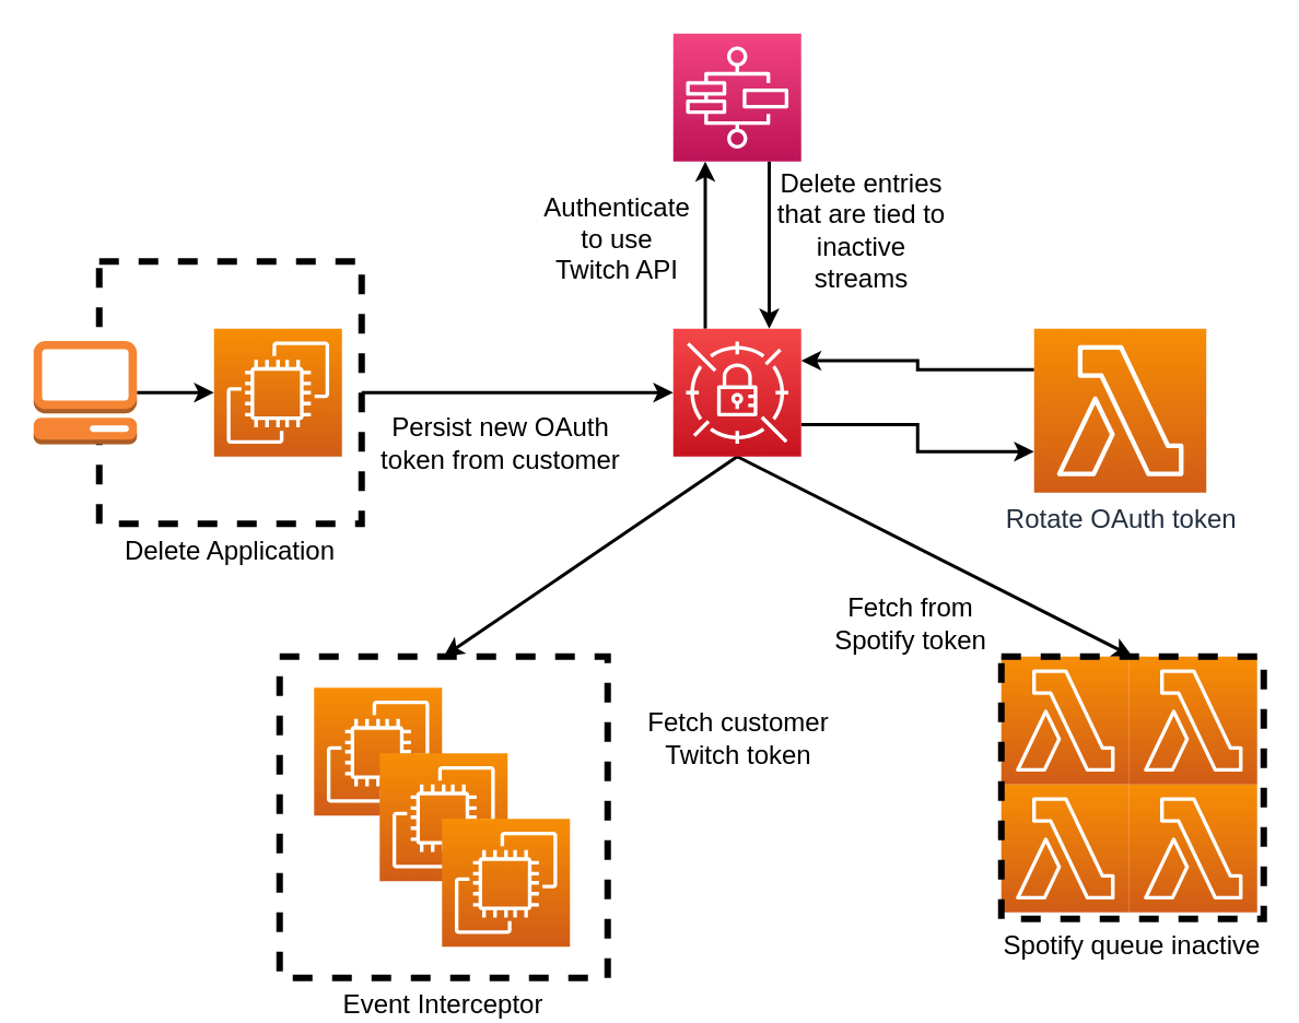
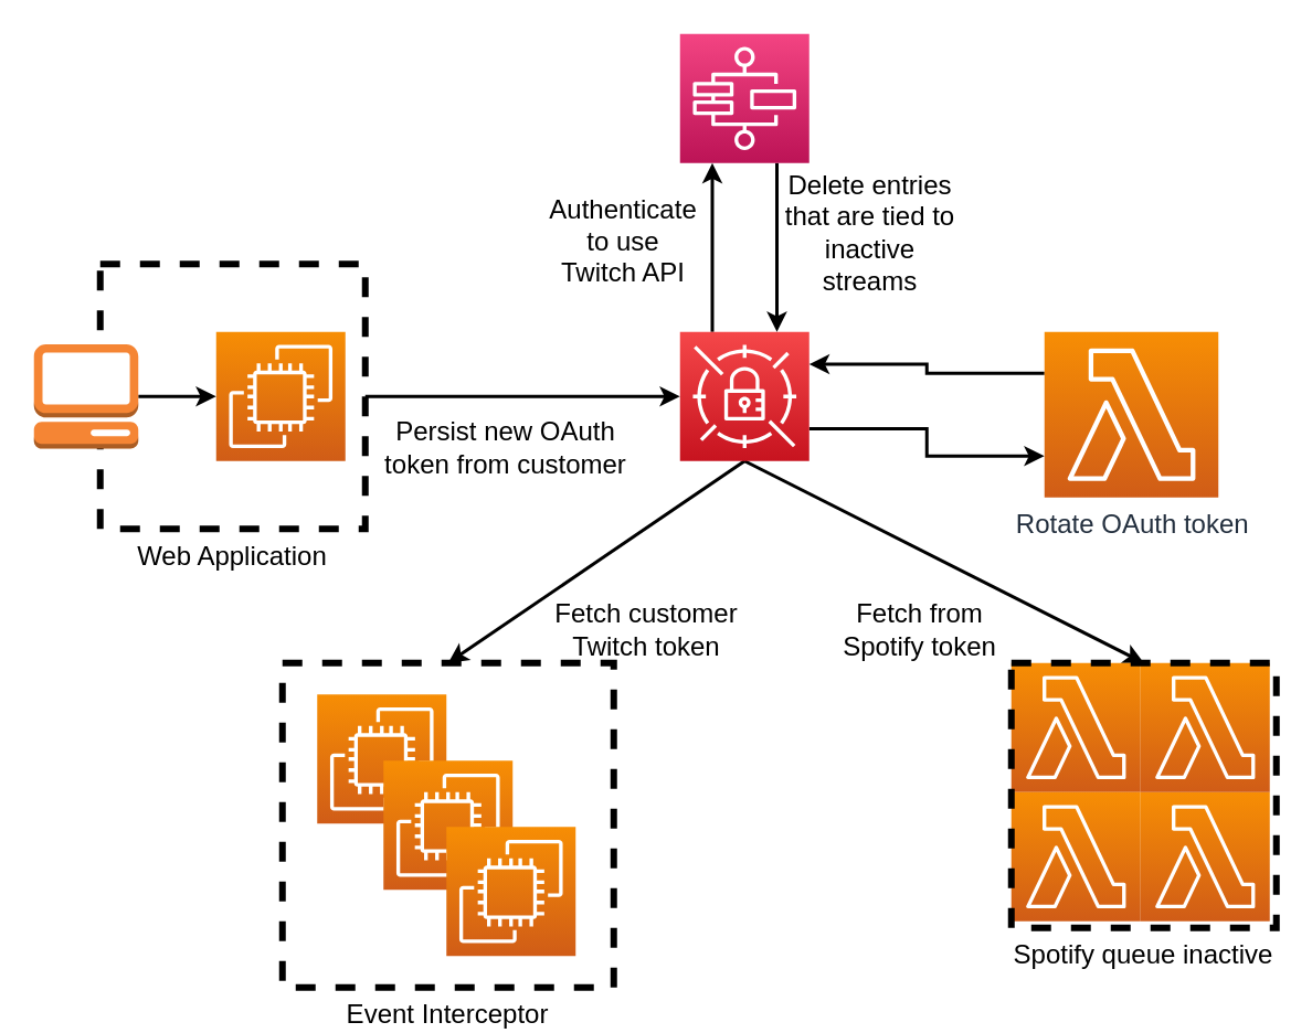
  <mxCell id="0" />
  <mxCell id="1" parent="0" />
  <mxCell id="2" value="Event Interceptor" style="rounded=0;whiteSpace=wrap;html=1;fillColor=none;strokeColor=#000000;dashed=1;strokeWidth=4;fontColor=#000000;labelPosition=center;verticalLabelPosition=bottom;align=center;verticalAlign=top;fontSize=16;" vertex="1" parent="1"><mxGeometry x="170" y="400" width="200" height="196" as="geometry" /></mxCell>
  <mxCell id="3" value="" style="orthogonalLoop=1;jettySize=auto;html=1;exitX=1;exitY=0.5;exitDx=0;exitDy=0;entryX=0;entryY=0.5;entryDx=0;entryDy=0;entryPerimeter=0;strokeColor=#000000;strokeWidth=2;fontSize=16;fontColor=#000000;labelBackgroundColor=none;labelBorderColor=none;spacing=2;spacingTop=0;jumpStyle=none;rounded=0;" edge="1" parent="1" source="4" target="12"><mxGeometry x="-0.018" y="30" relative="1" as="geometry"><mxPoint as="offset" /></mxGeometry></mxCell>
- <mxCell id="4" value="Delete Application" style="rounded=0;whiteSpace=wrap;html=1;fillColor=none;strokeColor=#000000;dashed=1;strokeWidth=4;fontColor=#000000;labelPosition=center;verticalLabelPosition=bottom;align=center;verticalAlign=top;fontSize=16;" vertex="1" parent="1"><mxGeometry x="60" y="159" width="160" height="160" as="geometry" /></mxCell>
+ <mxCell id="4" value="Web Application" style="rounded=0;whiteSpace=wrap;html=1;fillColor=none;strokeColor=#000000;dashed=1;strokeWidth=4;fontColor=#000000;labelPosition=center;verticalLabelPosition=bottom;align=center;verticalAlign=top;fontSize=16;" vertex="1" parent="1"><mxGeometry x="60" y="159" width="160" height="160" as="geometry" /></mxCell>
  <mxCell id="5" value="" style="points=[[0,0,0],[0.25,0,0],[0.5,0,0],[0.75,0,0],[1,0,0],[0,1,0],[0.25,1,0],[0.5,1,0],[0.75,1,0],[1,1,0],[0,0.25,0],[0,0.5,0],[0,0.75,0],[1,0.25,0],[1,0.5,0],[1,0.75,0]];outlineConnect=0;fontColor=#232F3E;gradientColor=#F78E04;gradientDirection=north;fillColor=#D05C17;strokeColor=#ffffff;dashed=0;verticalLabelPosition=bottom;verticalAlign=top;align=center;html=1;fontSize=12;fontStyle=0;aspect=fixed;shape=mxgraph.aws4.resourceIcon;resIcon=mxgraph.aws4.ec2;" vertex="1" parent="1"><mxGeometry x="130" y="200" width="78" height="78" as="geometry" /></mxCell>
  <mxCell id="6" style="edgeStyle=orthogonalEdgeStyle;rounded=0;orthogonalLoop=1;jettySize=auto;html=1;exitX=1;exitY=0.5;exitDx=0;exitDy=0;exitPerimeter=0;entryX=0;entryY=0.5;entryDx=0;entryDy=0;entryPerimeter=0;strokeColor=#000000;strokeWidth=2;" edge="1" parent="1" source="7" target="5"><mxGeometry relative="1" as="geometry" /></mxCell>
  <mxCell id="7" value="" style="outlineConnect=0;dashed=0;verticalLabelPosition=bottom;verticalAlign=top;align=center;html=1;shape=mxgraph.aws3.management_console;fillColor=#F58534;gradientColor=none;strokeColor=#000000;strokeWidth=4;" vertex="1" parent="1"><mxGeometry x="20" y="207.5" width="63" height="63" as="geometry" /></mxCell>
  <mxCell id="8" style="edgeStyle=orthogonalEdgeStyle;rounded=0;orthogonalLoop=1;jettySize=auto;html=1;exitX=1;exitY=0.75;exitDx=0;exitDy=0;exitPerimeter=0;entryX=0;entryY=0.75;entryDx=0;entryDy=0;entryPerimeter=0;strokeColor=#000000;strokeWidth=2;fontSize=16;fontColor=#000000;" edge="1" parent="1" source="12" target="14"><mxGeometry relative="1" as="geometry" /></mxCell>
  <mxCell id="9" style="rounded=0;jumpStyle=none;orthogonalLoop=1;jettySize=auto;html=1;exitX=0.5;exitY=1;exitDx=0;exitDy=0;exitPerimeter=0;entryX=0.5;entryY=0;entryDx=0;entryDy=0;labelBackgroundColor=none;strokeColor=#000000;strokeWidth=2;fontSize=16;fontColor=#000000;" edge="1" parent="1" source="12" target="2"><mxGeometry relative="1" as="geometry" /></mxCell>
  <mxCell id="10" style="edgeStyle=none;rounded=0;jumpStyle=none;orthogonalLoop=1;jettySize=auto;html=1;exitX=0.5;exitY=1;exitDx=0;exitDy=0;exitPerimeter=0;entryX=0.5;entryY=0;entryDx=0;entryDy=0;labelBackgroundColor=none;strokeColor=#000000;strokeWidth=2;fontSize=16;fontColor=#000000;" edge="1" parent="1" source="12" target="22"><mxGeometry relative="1" as="geometry" /></mxCell>
  <mxCell id="11" value="" style="edgeStyle=none;rounded=0;jumpStyle=none;orthogonalLoop=1;jettySize=auto;html=1;exitX=0.25;exitY=0;exitDx=0;exitDy=0;exitPerimeter=0;entryX=0.25;entryY=1;entryDx=0;entryDy=0;entryPerimeter=0;labelBackgroundColor=none;strokeColor=#000000;strokeWidth=2;fontSize=16;fontColor=#000000;" edge="1" parent="1" source="12" target="24"><mxGeometry x="0.111" y="80" relative="1" as="geometry"><mxPoint x="1" as="offset" /></mxGeometry></mxCell>
  <mxCell id="12" value="" style="points=[[0,0,0],[0.25,0,0],[0.5,0,0],[0.75,0,0],[1,0,0],[0,1,0],[0.25,1,0],[0.5,1,0],[0.75,1,0],[1,1,0],[0,0.25,0],[0,0.5,0],[0,0.75,0],[1,0.25,0],[1,0.5,0],[1,0.75,0]];outlineConnect=0;fontColor=#232F3E;gradientColor=#F54749;gradientDirection=north;fillColor=#C7131F;strokeColor=#ffffff;dashed=0;verticalLabelPosition=bottom;verticalAlign=top;align=center;html=1;fontSize=12;fontStyle=0;aspect=fixed;shape=mxgraph.aws4.resourceIcon;resIcon=mxgraph.aws4.secrets_manager;" vertex="1" parent="1"><mxGeometry x="410" y="200" width="78" height="78" as="geometry" /></mxCell>
  <mxCell id="13" style="edgeStyle=orthogonalEdgeStyle;rounded=0;orthogonalLoop=1;jettySize=auto;html=1;exitX=0;exitY=0.25;exitDx=0;exitDy=0;exitPerimeter=0;entryX=1;entryY=0.25;entryDx=0;entryDy=0;entryPerimeter=0;strokeColor=#000000;strokeWidth=2;fontSize=16;fontColor=#000000;" edge="1" parent="1" source="14" target="12"><mxGeometry relative="1" as="geometry" /></mxCell>
  <mxCell id="14" value="Rotate OAuth token" style="points=[[0,0,0],[0.25,0,0],[0.5,0,0],[0.75,0,0],[1,0,0],[0,1,0],[0.25,1,0],[0.5,1,0],[0.75,1,0],[1,1,0],[0,0.25,0],[0,0.5,0],[0,0.75,0],[1,0.25,0],[1,0.5,0],[1,0.75,0]];outlineConnect=0;fontColor=#232F3E;gradientColor=#F78E04;gradientDirection=north;fillColor=#D05C17;strokeColor=#ffffff;dashed=0;verticalLabelPosition=bottom;verticalAlign=top;align=center;html=1;fontSize=16;fontStyle=0;aspect=fixed;shape=mxgraph.aws4.resourceIcon;resIcon=mxgraph.aws4.lambda;" vertex="1" parent="1"><mxGeometry x="630" y="200" width="105" height="100" as="geometry" /></mxCell>
  <mxCell id="15" value="" style="points=[[0,0,0],[0.25,0,0],[0.5,0,0],[0.75,0,0],[1,0,0],[0,1,0],[0.25,1,0],[0.5,1,0],[0.75,1,0],[1,1,0],[0,0.25,0],[0,0.5,0],[0,0.75,0],[1,0.25,0],[1,0.5,0],[1,0.75,0]];outlineConnect=0;fontColor=#232F3E;gradientColor=#F78E04;gradientDirection=north;fillColor=#D05C17;strokeColor=#ffffff;dashed=0;verticalLabelPosition=bottom;verticalAlign=top;align=center;html=1;fontSize=12;fontStyle=0;aspect=fixed;shape=mxgraph.aws4.resourceIcon;resIcon=mxgraph.aws4.ec2;" vertex="1" parent="1"><mxGeometry x="191" y="419" width="78" height="78" as="geometry" /></mxCell>
  <mxCell id="16" value="" style="points=[[0,0,0],[0.25,0,0],[0.5,0,0],[0.75,0,0],[1,0,0],[0,1,0],[0.25,1,0],[0.5,1,0],[0.75,1,0],[1,1,0],[0,0.25,0],[0,0.5,0],[0,0.75,0],[1,0.25,0],[1,0.5,0],[1,0.75,0]];outlineConnect=0;fontColor=#232F3E;gradientColor=#F78E04;gradientDirection=north;fillColor=#D05C17;strokeColor=#ffffff;dashed=0;verticalLabelPosition=bottom;verticalAlign=top;align=center;html=1;fontSize=12;fontStyle=0;aspect=fixed;shape=mxgraph.aws4.resourceIcon;resIcon=mxgraph.aws4.ec2;" vertex="1" parent="1"><mxGeometry x="231" y="459" width="78" height="78" as="geometry" /></mxCell>
  <mxCell id="17" value="" style="points=[[0,0,0],[0.25,0,0],[0.5,0,0],[0.75,0,0],[1,0,0],[0,1,0],[0.25,1,0],[0.5,1,0],[0.75,1,0],[1,1,0],[0,0.25,0],[0,0.5,0],[0,0.75,0],[1,0.25,0],[1,0.5,0],[1,0.75,0]];outlineConnect=0;fontColor=#232F3E;gradientColor=#F78E04;gradientDirection=north;fillColor=#D05C17;strokeColor=#ffffff;dashed=0;verticalLabelPosition=bottom;verticalAlign=top;align=center;html=1;fontSize=12;fontStyle=0;aspect=fixed;shape=mxgraph.aws4.resourceIcon;resIcon=mxgraph.aws4.ec2;" vertex="1" parent="1"><mxGeometry x="269" y="499" width="78" height="78" as="geometry" /></mxCell>
  <mxCell id="18" value="" style="points=[[0,0,0],[0.25,0,0],[0.5,0,0],[0.75,0,0],[1,0,0],[0,1,0],[0.25,1,0],[0.5,1,0],[0.75,1,0],[1,1,0],[0,0.25,0],[0,0.5,0],[0,0.75,0],[1,0.25,0],[1,0.5,0],[1,0.75,0]];outlineConnect=0;fontColor=#232F3E;gradientColor=#F78E04;gradientDirection=north;fillColor=#D05C17;strokeColor=#ffffff;dashed=0;verticalLabelPosition=bottom;verticalAlign=top;align=center;html=1;fontSize=12;fontStyle=0;aspect=fixed;shape=mxgraph.aws4.resourceIcon;resIcon=mxgraph.aws4.lambda;" vertex="1" parent="1"><mxGeometry x="610" y="400" width="78" height="78" as="geometry" /></mxCell>
  <mxCell id="19" value="" style="points=[[0,0,0],[0.25,0,0],[0.5,0,0],[0.75,0,0],[1,0,0],[0,1,0],[0.25,1,0],[0.5,1,0],[0.75,1,0],[1,1,0],[0,0.25,0],[0,0.5,0],[0,0.75,0],[1,0.25,0],[1,0.5,0],[1,0.75,0]];outlineConnect=0;fontColor=#232F3E;gradientColor=#F78E04;gradientDirection=north;fillColor=#D05C17;strokeColor=#ffffff;dashed=0;verticalLabelPosition=bottom;verticalAlign=top;align=center;html=1;fontSize=12;fontStyle=0;aspect=fixed;shape=mxgraph.aws4.resourceIcon;resIcon=mxgraph.aws4.lambda;" vertex="1" parent="1"><mxGeometry x="688" y="478" width="78" height="78" as="geometry" /></mxCell>
  <mxCell id="20" value="" style="points=[[0,0,0],[0.25,0,0],[0.5,0,0],[0.75,0,0],[1,0,0],[0,1,0],[0.25,1,0],[0.5,1,0],[0.75,1,0],[1,1,0],[0,0.25,0],[0,0.5,0],[0,0.75,0],[1,0.25,0],[1,0.5,0],[1,0.75,0]];outlineConnect=0;fontColor=#232F3E;gradientColor=#F78E04;gradientDirection=north;fillColor=#D05C17;strokeColor=#ffffff;dashed=0;verticalLabelPosition=bottom;verticalAlign=top;align=center;html=1;fontSize=12;fontStyle=0;aspect=fixed;shape=mxgraph.aws4.resourceIcon;resIcon=mxgraph.aws4.lambda;" vertex="1" parent="1"><mxGeometry x="610" y="478" width="78" height="78" as="geometry" /></mxCell>
  <mxCell id="21" value="" style="points=[[0,0,0],[0.25,0,0],[0.5,0,0],[0.75,0,0],[1,0,0],[0,1,0],[0.25,1,0],[0.5,1,0],[0.75,1,0],[1,1,0],[0,0.25,0],[0,0.5,0],[0,0.75,0],[1,0.25,0],[1,0.5,0],[1,0.75,0]];outlineConnect=0;fontColor=#232F3E;gradientColor=#F78E04;gradientDirection=north;fillColor=#D05C17;strokeColor=#ffffff;dashed=0;verticalLabelPosition=bottom;verticalAlign=top;align=center;html=1;fontSize=12;fontStyle=0;aspect=fixed;shape=mxgraph.aws4.resourceIcon;resIcon=mxgraph.aws4.lambda;" vertex="1" parent="1"><mxGeometry x="688" y="400" width="78" height="78" as="geometry" /></mxCell>
  <mxCell id="22" value="Spotify queue inactive" style="rounded=0;whiteSpace=wrap;html=1;dashed=1;strokeColor=#000000;strokeWidth=4;fillColor=none;fontSize=16;fontColor=#000000;labelPosition=center;verticalLabelPosition=bottom;align=center;verticalAlign=top;" vertex="1" parent="1"><mxGeometry x="610" y="400" width="160" height="160" as="geometry" /></mxCell>
  <mxCell id="23" style="edgeStyle=none;rounded=0;jumpStyle=none;orthogonalLoop=1;jettySize=auto;html=1;exitX=0.75;exitY=1;exitDx=0;exitDy=0;exitPerimeter=0;entryX=0.75;entryY=0;entryDx=0;entryDy=0;entryPerimeter=0;labelBackgroundColor=none;strokeColor=#000000;strokeWidth=2;fontSize=16;fontColor=#000000;" edge="1" parent="1" source="24" target="12"><mxGeometry relative="1" as="geometry" /></mxCell>
  <mxCell id="24" value="" style="points=[[0,0,0],[0.25,0,0],[0.5,0,0],[0.75,0,0],[1,0,0],[0,1,0],[0.25,1,0],[0.5,1,0],[0.75,1,0],[1,1,0],[0,0.25,0],[0,0.5,0],[0,0.75,0],[1,0.25,0],[1,0.5,0],[1,0.75,0]];outlineConnect=0;fontColor=#232F3E;gradientColor=#F34482;gradientDirection=north;fillColor=#BC1356;strokeColor=#ffffff;dashed=0;verticalLabelPosition=bottom;verticalAlign=top;align=center;html=1;fontSize=12;fontStyle=0;aspect=fixed;shape=mxgraph.aws4.resourceIcon;resIcon=mxgraph.aws4.step_functions;" vertex="1" parent="1"><mxGeometry x="410" y="20" width="78" height="78" as="geometry" /></mxCell>
  <mxCell id="25" value="Authenticate to use Twitch API" style="text;html=1;strokeColor=none;fillColor=none;align=center;verticalAlign=middle;whiteSpace=wrap;rounded=0;dashed=1;fontSize=16;fontColor=#000000;" vertex="1" parent="1"><mxGeometry x="347" width="58" height="50" as="geometry" y="120" /></mxCell>
  <mxCell id="26" value="Delete entries that are tied to inactive streams" style="text;html=1;strokeColor=none;fillColor=none;align=center;verticalAlign=middle;whiteSpace=wrap;rounded=0;dashed=1;fontSize=16;fontColor=#000000;" vertex="1" parent="1"><mxGeometry x="470" y="107.5" width="110" height="65" as="geometry" /></mxCell>
  <mxCell id="27" value="Persist new OAuth token from customer" style="text;html=1;strokeColor=none;fillColor=none;align=center;verticalAlign=middle;whiteSpace=wrap;rounded=0;dashed=1;fontSize=16;fontColor=#000000;" vertex="1" parent="1"><mxGeometry x="230" y="240" width="150" height="60" as="geometry" /></mxCell>
- <mxCell id="28" value="Fetch customer Twitch token" style="text;html=1;strokeColor=none;fillColor=none;align=center;verticalAlign=middle;whiteSpace=wrap;rounded=0;dashed=1;fontSize=16;fontColor=#000000;" vertex="1" parent="1"><mxGeometry x="390" y="430" width="120" height="40" as="geometry" /></mxCell>
+ <mxCell id="28" value="Fetch customer Twitch token" style="text;html=1;strokeColor=none;fillColor=none;align=center;verticalAlign=middle;whiteSpace=wrap;rounded=0;dashed=1;fontSize=16;fontColor=#000000;" vertex="1" parent="1"><mxGeometry x="330" y="360" width="120" height="40" as="geometry" /></mxCell>
  <mxCell id="29" value="Fetch from Spotify token" style="text;html=1;strokeColor=none;fillColor=none;align=center;verticalAlign=middle;whiteSpace=wrap;rounded=0;dashed=1;fontSize=16;fontColor=#000000;" vertex="1" parent="1"><mxGeometry x="500" y="360" width="110" height="40" as="geometry" /></mxCell>
